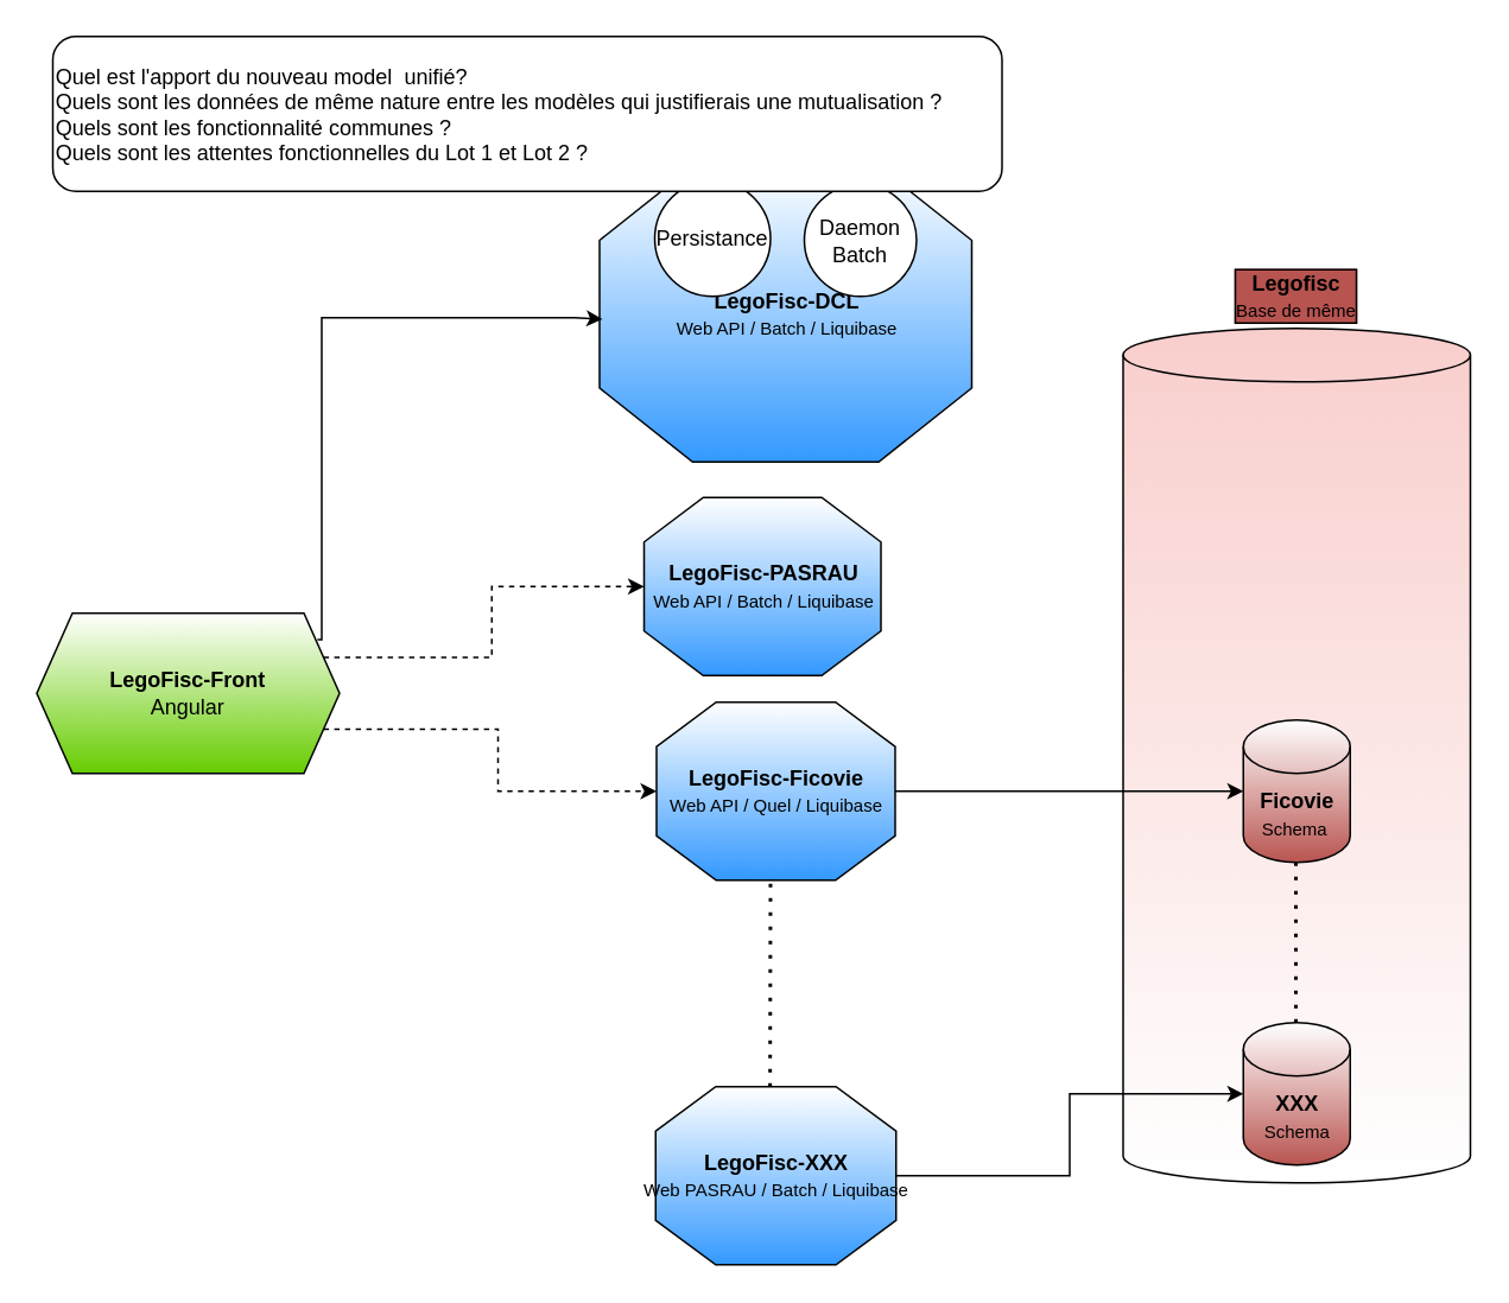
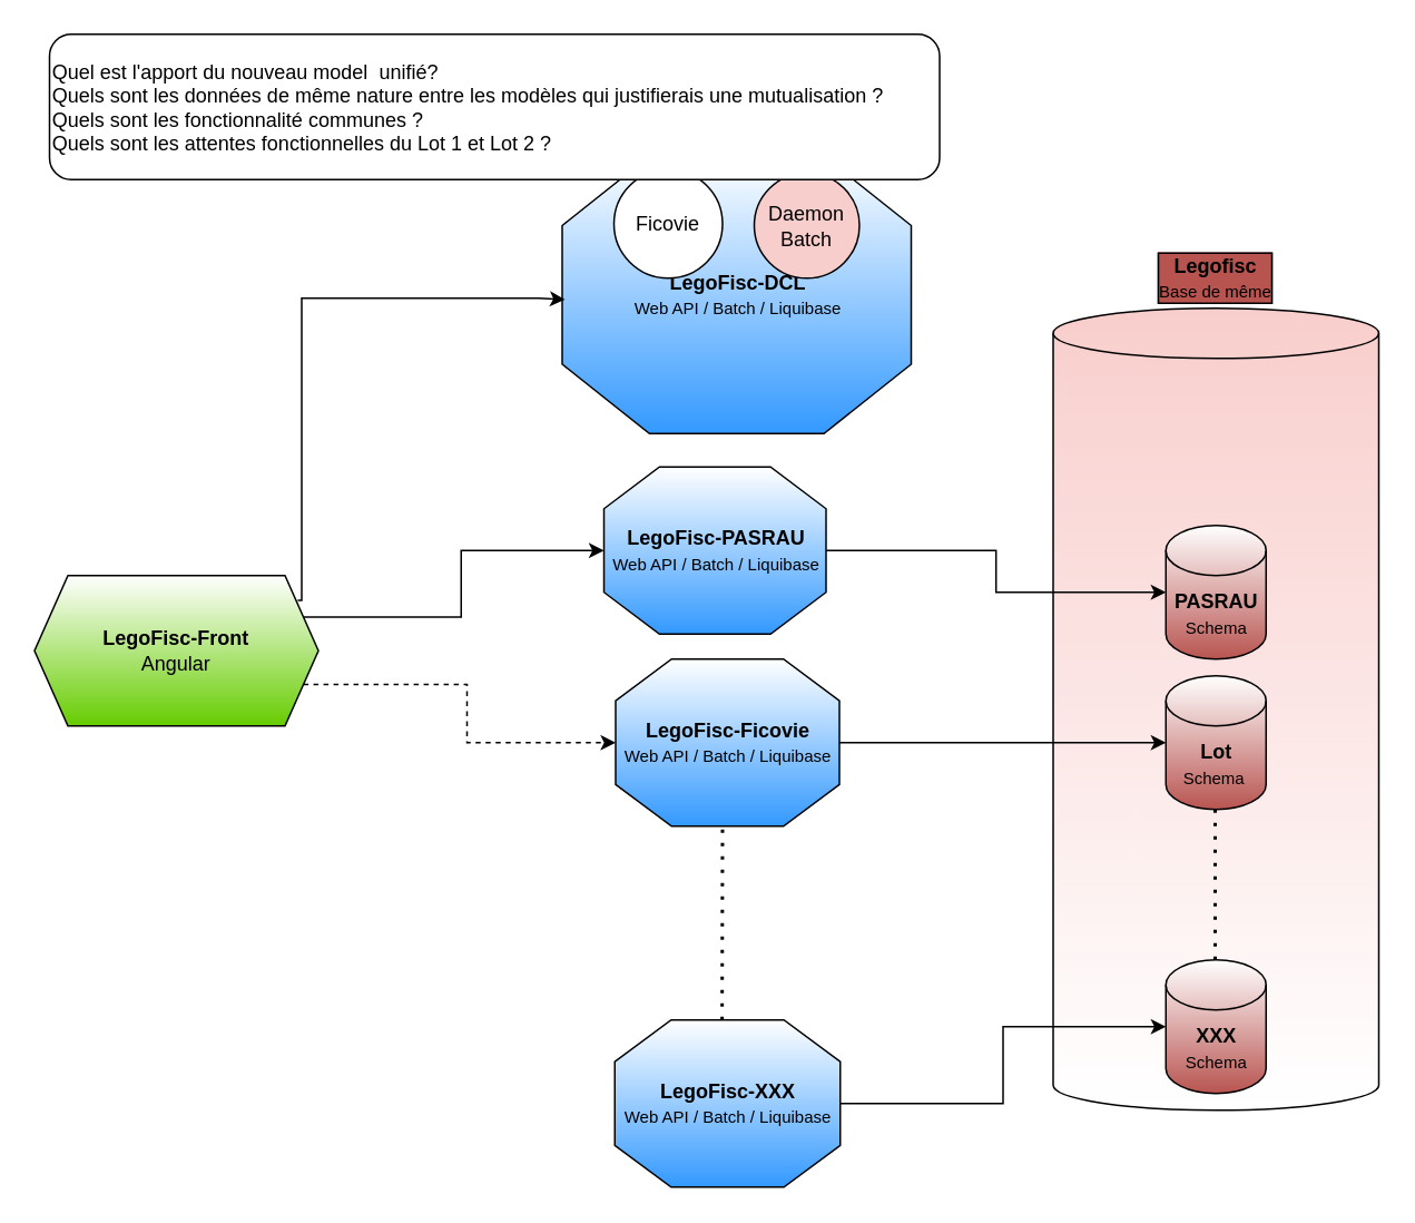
  <mxCell id="0" />
  <mxCell id="1" parent="0" />
  <mxCell id="2" value="&lt;b&gt;Legofisc&lt;/b&gt;&lt;div&gt;&lt;font style=&quot;font-size: 10px;&quot;&gt;Base de même&lt;/font&gt;&lt;/div&gt;" style="shape=cylinder3;whiteSpace=wrap;html=1;boundedLbl=1;backgroundOutline=1;size=15;labelPosition=center;verticalLabelPosition=top;align=center;verticalAlign=bottom;labelBorderColor=default;labelBackgroundColor=#B85450;fillColor=#f8cecc;strokeColor=#000000;gradientColor=#FFFFFF;" vertex="1" parent="1"><mxGeometry x="630" y="184" width="195" height="480" as="geometry" /></mxCell>
  <mxCell id="3" value="&lt;b&gt;XXX&lt;/b&gt;&lt;div&gt;&lt;font style=&quot;font-size: 10px;&quot;&gt;Schema&lt;/font&gt;&lt;/div&gt;" style="shape=cylinder3;whiteSpace=wrap;html=1;boundedLbl=1;backgroundOutline=1;size=15;gradientColor=#B85450;" vertex="1" parent="1"><mxGeometry x="697.5" y="574" width="60" height="80" as="geometry" /></mxCell>
- <mxCell id="5" value="&lt;div&gt;&lt;b style=&quot;text-wrap-mode: nowrap;&quot;&gt;Ficovie&lt;/b&gt;&lt;/div&gt;&lt;font style=&quot;font-size: 10px;&quot;&gt;Schema&amp;nbsp;&lt;/font&gt;" style="shape=cylinder3;whiteSpace=wrap;html=1;boundedLbl=1;backgroundOutline=1;size=15;gradientColor=#B85450;" vertex="1" parent="1"><mxGeometry x="697.5" y="404" width="60" height="80" as="geometry" /></mxCell>
+ <mxCell id="4" value="&lt;b style=&quot;text-wrap-mode: nowrap;&quot;&gt;PASRAU&lt;/b&gt;&lt;br&gt;&lt;div&gt;&lt;font style=&quot;font-size: 10px;&quot;&gt;Schema&lt;/font&gt;&lt;/div&gt;" style="shape=cylinder3;whiteSpace=wrap;html=1;boundedLbl=1;backgroundOutline=1;size=15;gradientColor=#B85450;" vertex="1" parent="1"><mxGeometry x="697.5" y="314" width="60" height="80" as="geometry" /></mxCell>
+ <mxCell id="5" value="&lt;div&gt;&lt;b style=&quot;text-wrap-mode: nowrap;&quot;&gt;Lot&lt;/b&gt;&lt;/div&gt;&lt;font style=&quot;font-size: 10px;&quot;&gt;Schema&amp;nbsp;&lt;/font&gt;" style="shape=cylinder3;whiteSpace=wrap;html=1;boundedLbl=1;backgroundOutline=1;size=15;gradientColor=#B85450;" vertex="1" parent="1"><mxGeometry x="697.5" y="404" width="60" height="80" as="geometry" /></mxCell>
  <mxCell id="6" value="" style="endArrow=none;dashed=1;html=1;dashPattern=1 3;strokeWidth=2;rounded=0;" edge="1" parent="1"><mxGeometry width="50" height="50" relative="1" as="geometry"><mxPoint x="727" y="574" as="sourcePoint" /><mxPoint x="727" y="484" as="targetPoint" /></mxGeometry></mxCell>
  <mxCell id="7" value="&lt;b&gt;LegoFisc-DCL&lt;/b&gt;&lt;div&gt;&lt;font style=&quot;font-size: 10px;&quot;&gt;Web API / Batch / Liquibase&lt;/font&gt;&lt;/div&gt;" style="verticalLabelPosition=middle;verticalAlign=middle;html=1;shape=mxgraph.basic.polygon;polyCoords=[[0.25,0],[0.75,0],[1,0.25],[1,0.75],[0.75,1],[0.25,1],[0,0.75],[0,0.25]];polyline=0;labelPosition=center;align=center;gradientColor=#3399FF;" vertex="1" parent="1"><mxGeometry x="336" y="93" width="209" height="166" as="geometry" /></mxCell>
+ <mxCell id="8" style="edgeStyle=orthogonalEdgeStyle;rounded=0;orthogonalLoop=1;jettySize=auto;html=1;" edge="1" parent="1" source="9" target="4"><mxGeometry relative="1" as="geometry" /></mxCell>
  <mxCell id="9" value="&lt;b&gt;LegoFisc-&lt;/b&gt;&lt;b&gt;PASRAU&lt;/b&gt;&lt;div&gt;&lt;span style=&quot;font-size: 10px;&quot;&gt;Web API / Batch / Liquibase&lt;/span&gt;&lt;/div&gt;" style="verticalLabelPosition=middle;verticalAlign=middle;html=1;shape=mxgraph.basic.polygon;polyCoords=[[0.25,0],[0.75,0],[1,0.25],[1,0.75],[0.75,1],[0.25,1],[0,0.75],[0,0.25]];polyline=0;labelPosition=center;align=center;gradientColor=#3399FF;" vertex="1" parent="1"><mxGeometry x="361" y="279" width="133" height="100" as="geometry" /></mxCell>
- <mxCell id="10" value="&lt;b&gt;LegoFisc-&lt;/b&gt;&lt;b&gt;Ficovie&lt;/b&gt;&lt;div&gt;&lt;span style=&quot;font-size: 10px;&quot;&gt;Web API / Quel / Liquibase&lt;/span&gt;&lt;/div&gt;" style="verticalLabelPosition=middle;verticalAlign=middle;html=1;shape=mxgraph.basic.polygon;polyCoords=[[0.25,0],[0.75,0],[1,0.25],[1,0.75],[0.75,1],[0.25,1],[0,0.75],[0,0.25]];polyline=0;labelBorderColor=none;labelPosition=center;align=center;gradientColor=#3399FF;" vertex="1" parent="1"><mxGeometry x="368" y="394" width="134" height="100" as="geometry" /></mxCell>
- <mxCell id="11" value="&lt;b&gt;LegoFisc-&lt;/b&gt;&lt;b&gt;XXX&lt;/b&gt;&lt;br&gt;&lt;div&gt;&lt;span style=&quot;font-size: 10px;&quot;&gt;Web PASRAU / Batch / Liquibase&lt;/span&gt;&lt;/div&gt;" style="verticalLabelPosition=middle;verticalAlign=middle;html=1;shape=mxgraph.basic.polygon;polyCoords=[[0.25,0],[0.75,0],[1,0.25],[1,0.75],[0.75,1],[0.25,1],[0,0.75],[0,0.25]];polyline=0;labelBorderColor=none;labelPosition=center;align=center;gradientColor=#3399FF;" vertex="1" parent="1"><mxGeometry x="367.5" y="610" width="135" height="100" as="geometry" /></mxCell>
+ <mxCell id="10" value="&lt;b&gt;LegoFisc-&lt;/b&gt;&lt;b&gt;Ficovie&lt;/b&gt;&lt;div&gt;&lt;span style=&quot;font-size: 10px;&quot;&gt;Web API / Batch / Liquibase&lt;/span&gt;&lt;/div&gt;" style="verticalLabelPosition=middle;verticalAlign=middle;html=1;shape=mxgraph.basic.polygon;polyCoords=[[0.25,0],[0.75,0],[1,0.25],[1,0.75],[0.75,1],[0.25,1],[0,0.75],[0,0.25]];polyline=0;labelBorderColor=none;labelPosition=center;align=center;gradientColor=#3399FF;" vertex="1" parent="1"><mxGeometry x="368" y="394" width="134" height="100" as="geometry" /></mxCell>
+ <mxCell id="11" value="&lt;b&gt;LegoFisc-&lt;/b&gt;&lt;b&gt;XXX&lt;/b&gt;&lt;br&gt;&lt;div&gt;&lt;span style=&quot;font-size: 10px;&quot;&gt;Web API / Batch / Liquibase&lt;/span&gt;&lt;/div&gt;" style="verticalLabelPosition=middle;verticalAlign=middle;html=1;shape=mxgraph.basic.polygon;polyCoords=[[0.25,0],[0.75,0],[1,0.25],[1,0.75],[0.75,1],[0.25,1],[0,0.75],[0,0.25]];polyline=0;labelBorderColor=none;labelPosition=center;align=center;gradientColor=#3399FF;" vertex="1" parent="1"><mxGeometry x="367.5" y="610" width="135" height="100" as="geometry" /></mxCell>
  <mxCell id="12" value="" style="endArrow=none;dashed=1;html=1;dashPattern=1 3;strokeWidth=2;rounded=0;exitX=0.476;exitY=0;exitDx=0;exitDy=0;exitPerimeter=0;" edge="1" parent="1" source="11"><mxGeometry width="50" height="50" relative="1" as="geometry"><mxPoint x="430" y="564" as="sourcePoint" /><mxPoint x="432" y="494" as="targetPoint" /></mxGeometry></mxCell>
  <mxCell id="13" style="edgeStyle=orthogonalEdgeStyle;rounded=0;orthogonalLoop=1;jettySize=auto;html=1;entryX=0;entryY=0.5;entryDx=0;entryDy=0;entryPerimeter=0;" edge="1" parent="1" source="10" target="5"><mxGeometry relative="1" as="geometry" /></mxCell>
  <mxCell id="14" style="edgeStyle=orthogonalEdgeStyle;rounded=0;orthogonalLoop=1;jettySize=auto;html=1;entryX=0;entryY=0.5;entryDx=0;entryDy=0;entryPerimeter=0;" edge="1" parent="1" source="11" target="3"><mxGeometry relative="1" as="geometry" /></mxCell>
- <mxCell id="15" style="edgeStyle=orthogonalEdgeStyle;rounded=0;orthogonalLoop=1;jettySize=auto;html=1;exitX=1;exitY=0.25;exitDx=0;exitDy=0;dashed=1;" edge="1" parent="1" source="17" target="9"><mxGeometry relative="1" as="geometry" /></mxCell>
+ <mxCell id="15" style="edgeStyle=orthogonalEdgeStyle;rounded=0;orthogonalLoop=1;jettySize=auto;html=1;exitX=1;exitY=0.25;exitDx=0;exitDy=0;" edge="1" parent="1" source="17" target="9"><mxGeometry relative="1" as="geometry" /></mxCell>
  <mxCell id="16" style="edgeStyle=orthogonalEdgeStyle;rounded=0;orthogonalLoop=1;jettySize=auto;html=1;exitX=1;exitY=0.75;exitDx=0;exitDy=0;dashed=1;" edge="1" parent="1" source="17" target="10"><mxGeometry relative="1" as="geometry" /></mxCell>
  <mxCell id="17" value="&lt;b&gt;LegoFisc-Front&lt;/b&gt;&lt;div&gt;Angular&lt;/div&gt;" style="shape=hexagon;perimeter=hexagonPerimeter2;whiteSpace=wrap;html=1;fixedSize=1;gradientColor=#66CC00;" vertex="1" parent="1"><mxGeometry x="20" y="344" width="170" height="90" as="geometry" /></mxCell>
  <mxCell id="18" style="edgeStyle=orthogonalEdgeStyle;rounded=0;orthogonalLoop=1;jettySize=auto;html=1;entryX=0.008;entryY=0.517;entryDx=0;entryDy=0;entryPerimeter=0;exitX=0.927;exitY=0.164;exitDx=0;exitDy=0;exitPerimeter=0;" edge="1" parent="1" source="17" target="7"><mxGeometry relative="1" as="geometry"><mxPoint x="100" y="355" as="sourcePoint" /><Array as="points"><mxPoint x="180" y="359" /><mxPoint x="180" y="178" /><mxPoint x="322" y="178" /></Array></mxGeometry></mxCell>
- <mxCell id="19" value="&lt;div&gt;Daemon&lt;/div&gt;Batch" style="ellipse;whiteSpace=wrap;html=1;aspect=fixed;" vertex="1" parent="1"><mxGeometry x="451" y="103" width="63" height="63" as="geometry" /></mxCell>
- <mxCell id="20" value="Persistance" style="ellipse;whiteSpace=wrap;html=1;aspect=fixed;direction=south;" vertex="1" parent="1"><mxGeometry x="367" y="101" width="65" height="65" as="geometry" /></mxCell>
+ <mxCell id="19" value="&lt;div&gt;Daemon&lt;/div&gt;Batch" style="ellipse;whiteSpace=wrap;html=1;aspect=fixed;fillColor=#f8cecc;" vertex="1" parent="1"><mxGeometry x="451" y="103" width="63" height="63" as="geometry" /></mxCell>
+ <mxCell id="20" value="Ficovie" style="ellipse;whiteSpace=wrap;html=1;aspect=fixed;direction=south;" vertex="1" parent="1"><mxGeometry x="367" y="101" width="65" height="65" as="geometry" /></mxCell>
  <mxCell id="21" value="Quel est l'apport du nouveau model&amp;nbsp; unifié?&lt;div&gt;&lt;span style=&quot;background-color: transparent; color: light-dark(rgb(0, 0, 0), rgb(255, 255, 255));&quot;&gt;Quels sont les données de même nature entre les modèles qui justifierais une mutualisation ?&lt;/span&gt;&lt;/div&gt;&lt;div&gt;&lt;span style=&quot;background-color: transparent; color: light-dark(rgb(0, 0, 0), rgb(255, 255, 255));&quot;&gt;Quels sont les fonctionnalité communes ?&lt;/span&gt;&lt;/div&gt;&lt;div&gt;Quels sont les attentes fonctionnelles du Lot 1 et Lot 2 ?&lt;/div&gt;" style="rounded=1;whiteSpace=wrap;html=1;align=left;" vertex="1" parent="1"><mxGeometry x="29" y="20" width="533" height="87" as="geometry" /></mxCell>
